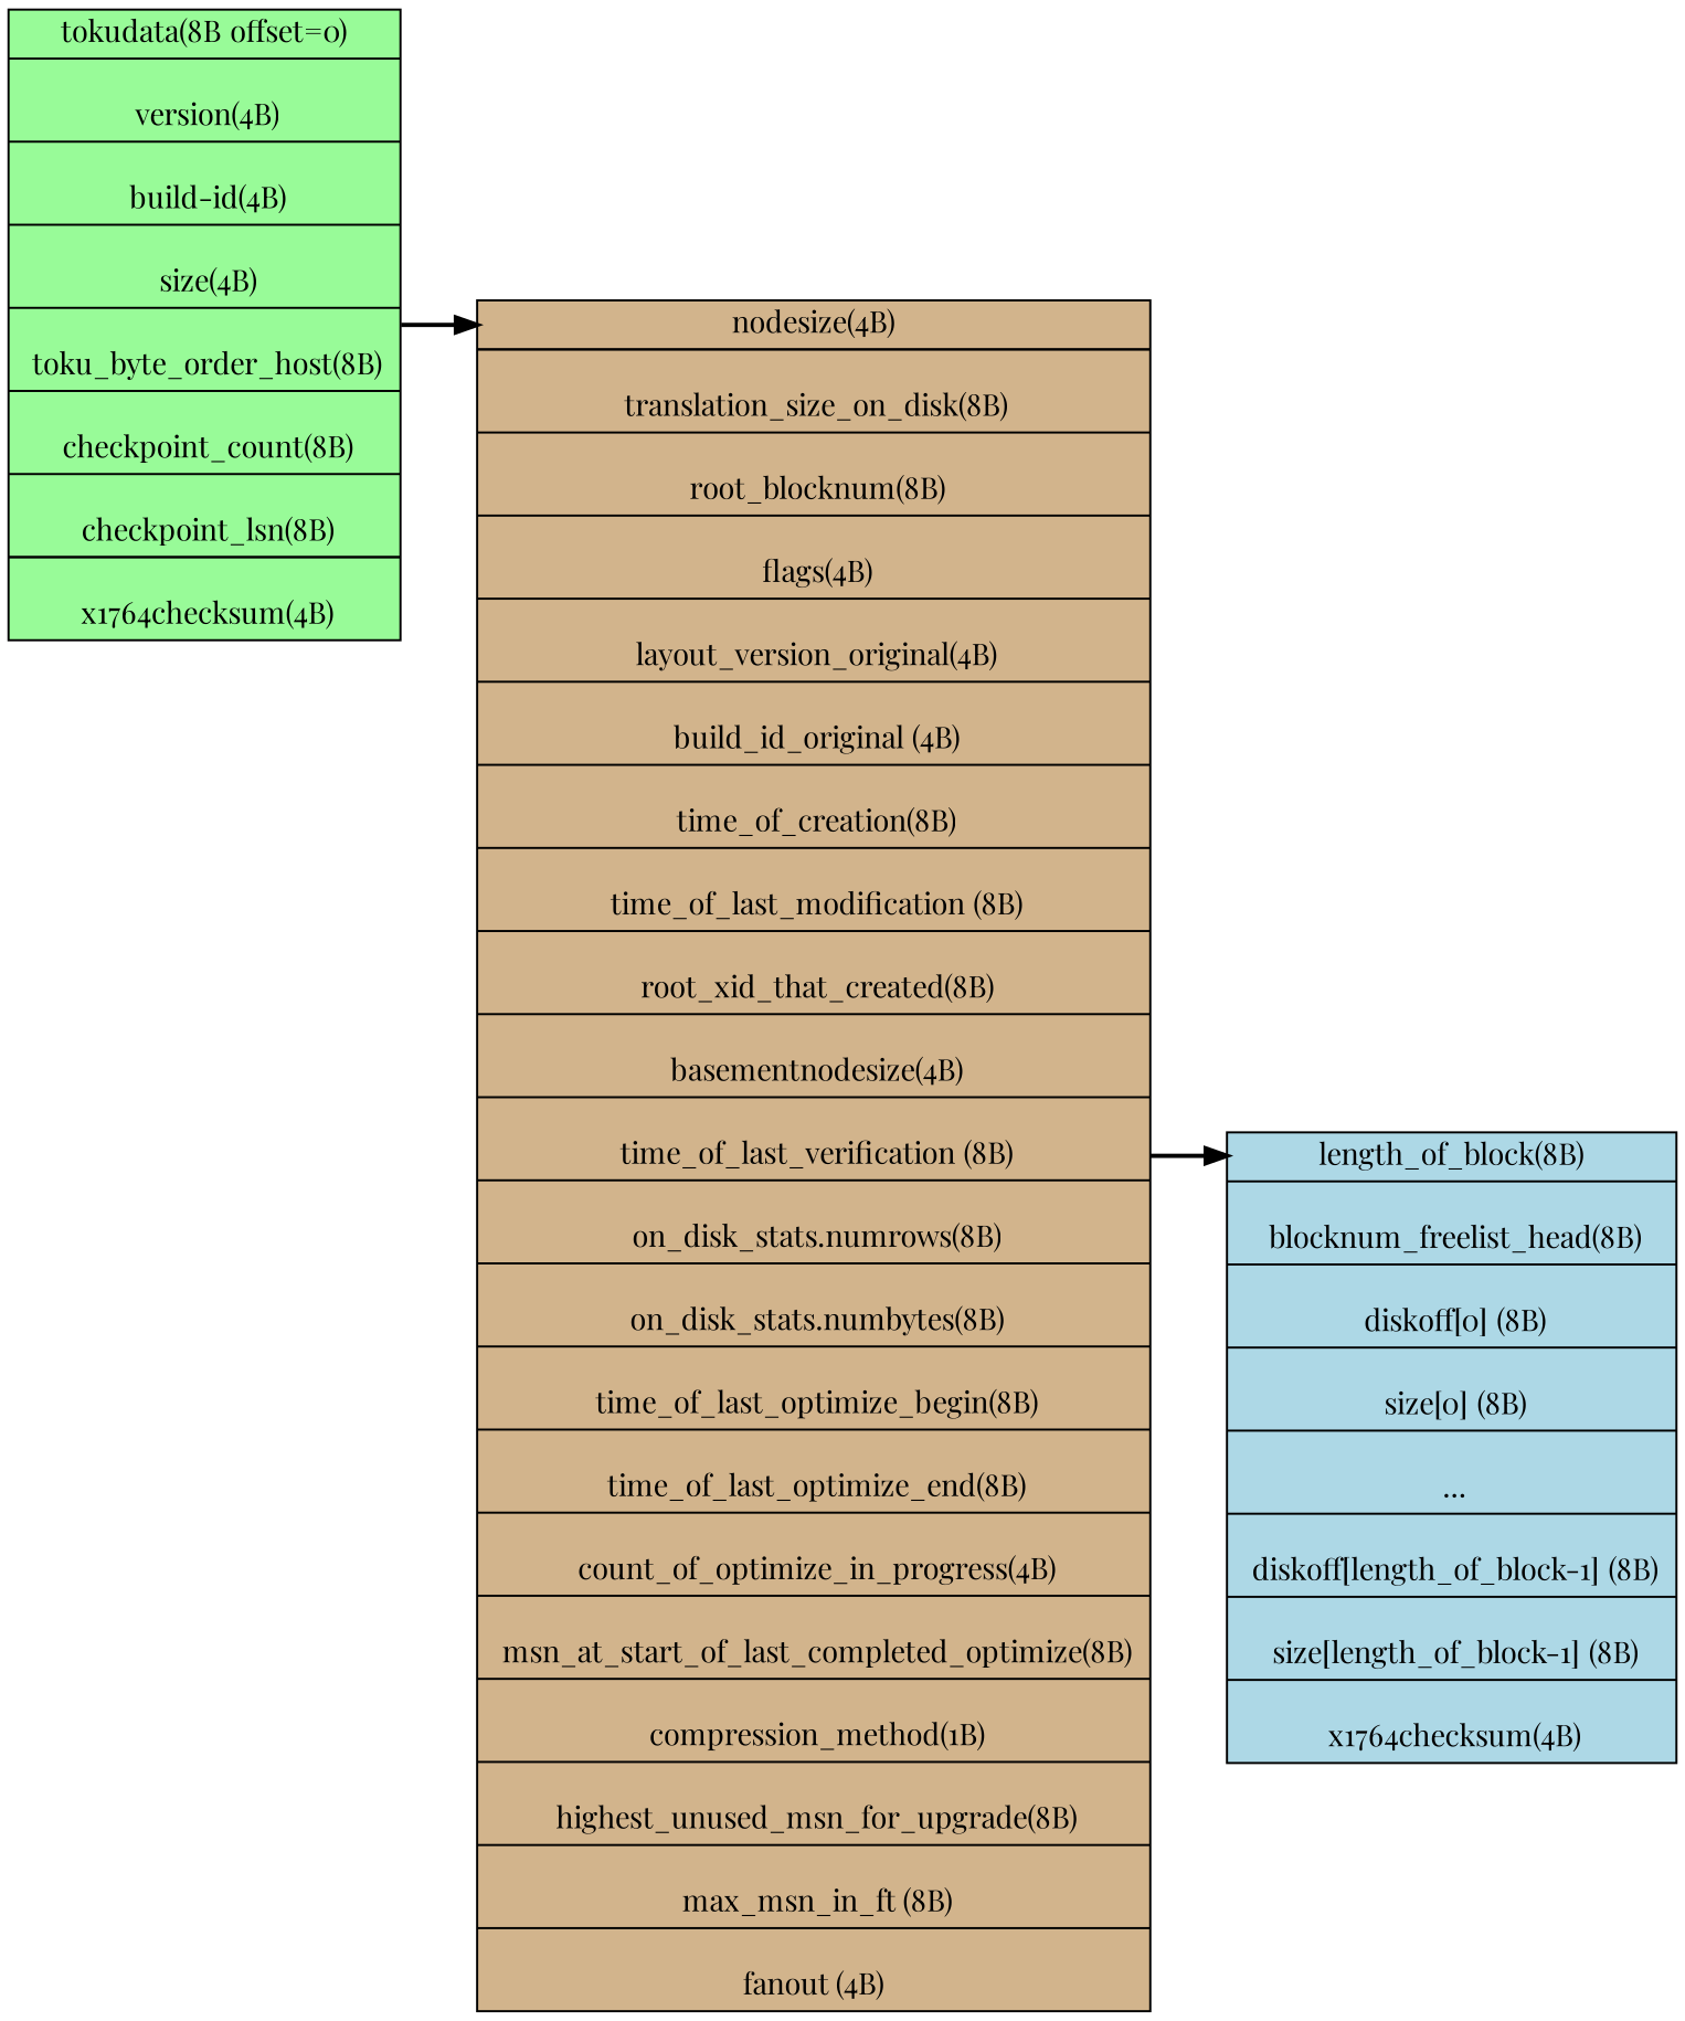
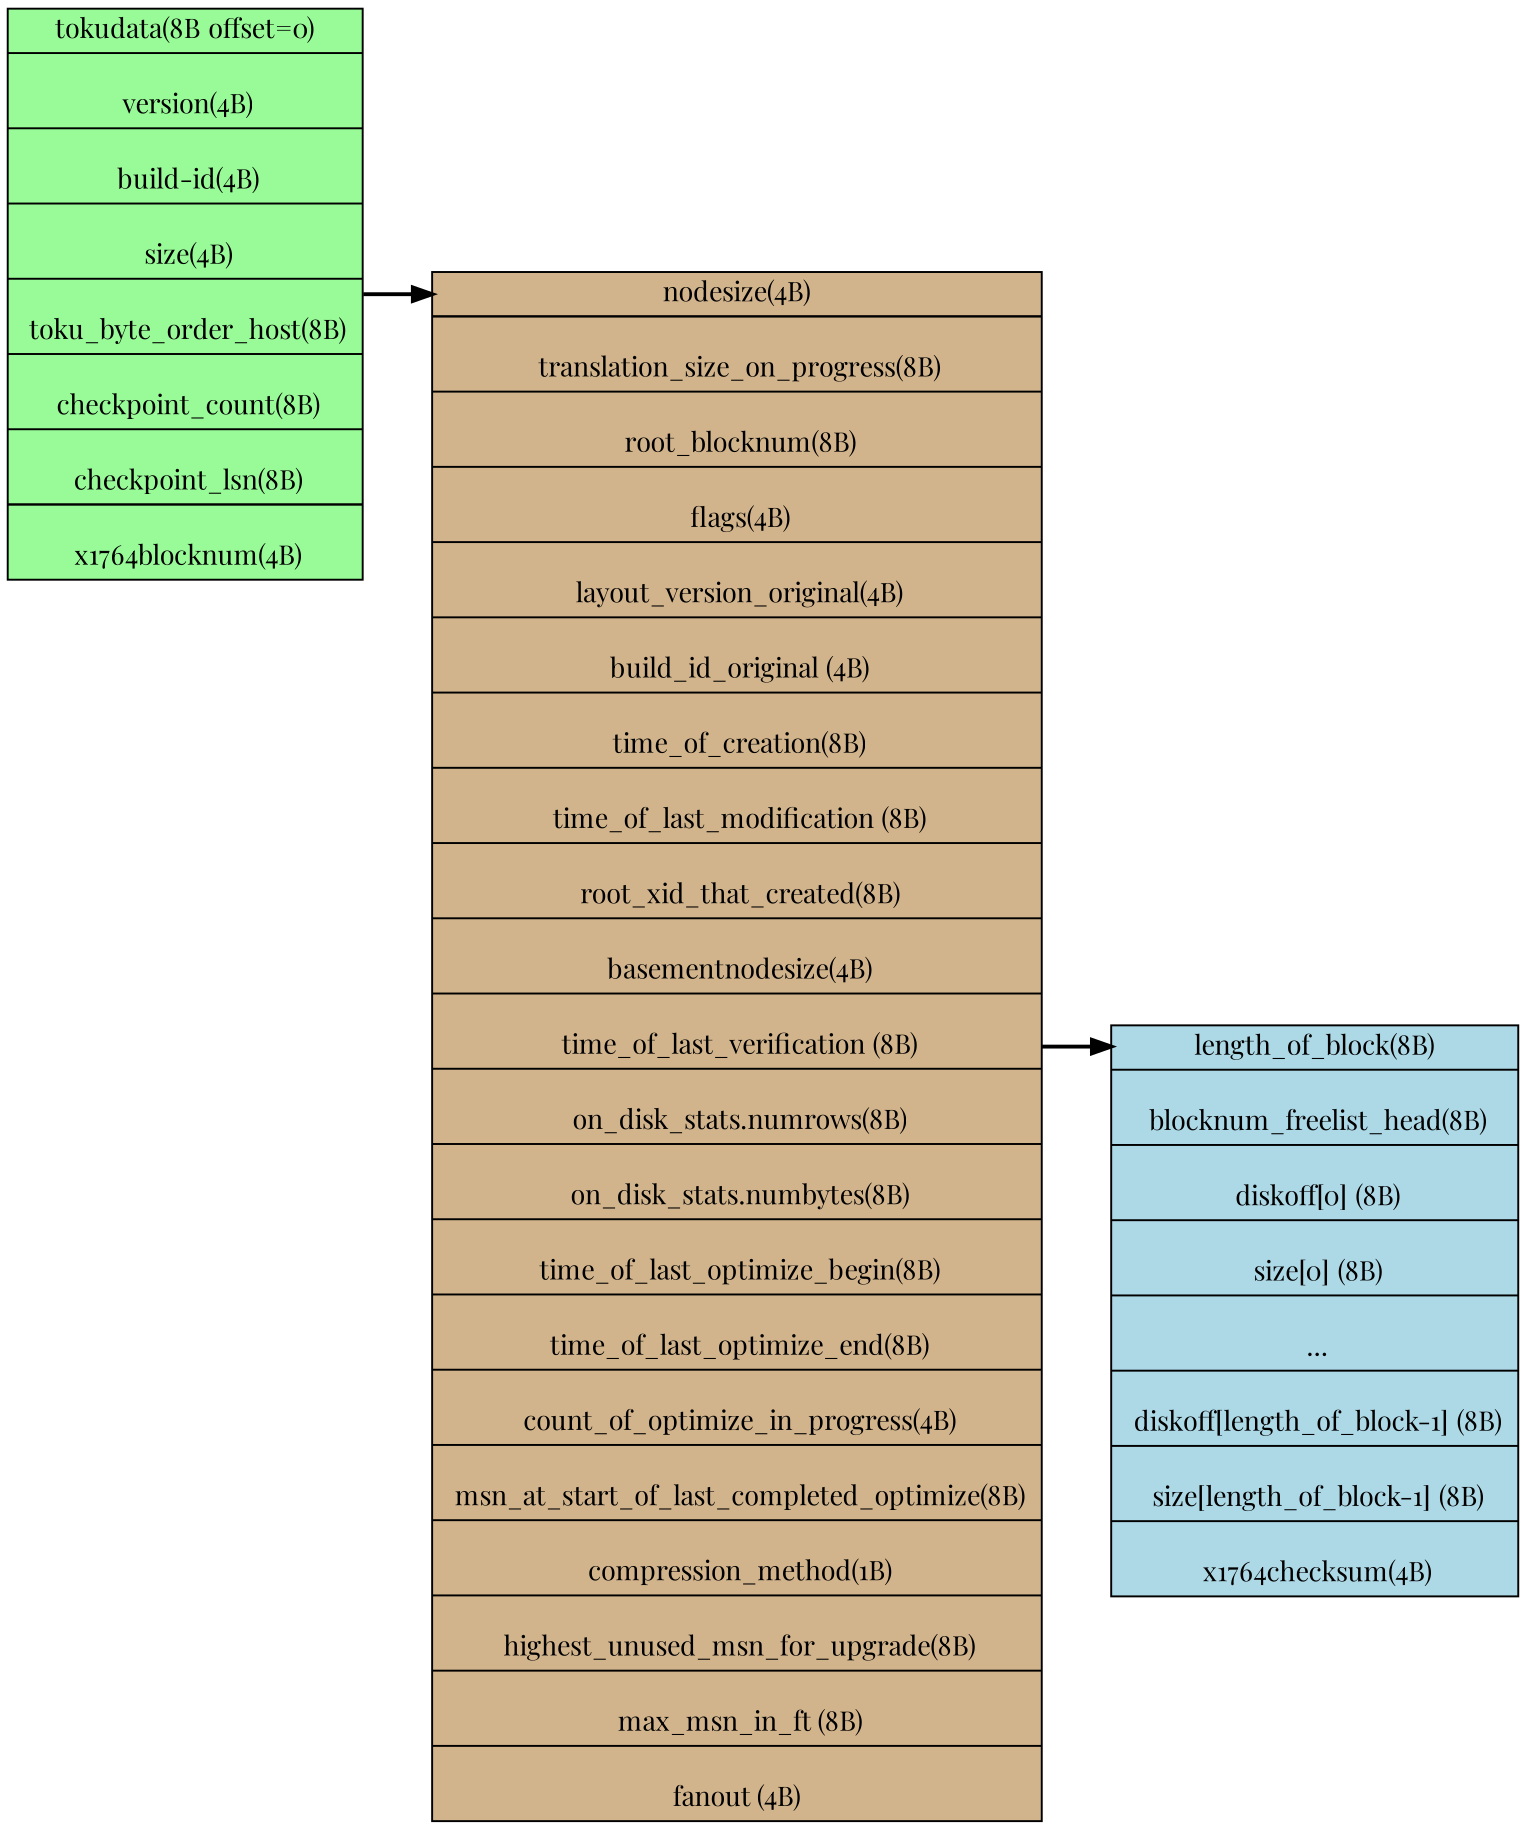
  digraph {
    fontname="Playfair Display"
    rankdir=LR
    node [fontname="Playfair Display" shape=record style=filled]
    edge [fontname="Playfair Display" headport=header style=bold]
-   n1 [fillcolor=palegreen label="tokudata(8B offset=0) | \n						   version(4B) | \n						   build-id(4B) | \n						   size(4B) |\n						   toku_byte_order_host(8B)|\n						   checkpoint_count(8B)|\n						   checkpoint_lsn(8B)|\n						   <data> ...|\n						   x1764checksum(4B)"]
-   n2 [fillcolor=tan label="<header> nodesize(4B) | \n	                 <trans_addr> translation_address_on_disk(8B) | \n	                 translation_size_on_disk(8B) | \n	                 root_blocknum(8B) | \n	                 flags(4B) | \n	                 layout_version_original(4B) | \n	                 build_id_original (4B) | \n	                 time_of_creation(8B) | \n	                 time_of_last_modification (8B) | \n	                 root_xid_that_created(8B) | \n	                 basementnodesize(4B) | \n	                 time_of_last_verification (8B) | \n	                 on_disk_stats.numrows(8B) | \n	                 on_disk_stats.numbytes(8B) | \n	                 time_of_last_optimize_begin(8B)|\n	                 time_of_last_optimize_end(8B) | \n	                 count_of_optimize_in_progress(4B) | \n	                 msn_at_start_of_last_completed_optimize(8B) | \n	                 compression_method(1B) | \n	                 highest_unused_msn_for_upgrade(8B) | \n	                 max_msn_in_ft (8B) | \n	                 fanout (4B) \n	                 "]
+   n1 [fillcolor=palegreen label="tokudata(8B offset=0) | \n						   version(4B) | \n						   build-id(4B) | \n						   size(4B) |\n						   toku_byte_order_host(8B)|\n						   checkpoint_count(8B)|\n						   checkpoint_lsn(8B)|\n						   <data> ...|\n						   x1764blocknum(4B)"]
+   n2 [fillcolor=tan label="<header> nodesize(4B) | \n	                 <trans_addr> translation_address_on_disk(8B) | \n	                 translation_size_on_progress(8B) | \n	                 root_blocknum(8B) | \n	                 flags(4B) | \n	                 layout_version_original(4B) | \n	                 build_id_original (4B) | \n	                 time_of_creation(8B) | \n	                 time_of_last_modification (8B) | \n	                 root_xid_that_created(8B) | \n	                 basementnodesize(4B) | \n	                 time_of_last_verification (8B) | \n	                 on_disk_stats.numrows(8B) | \n	                 on_disk_stats.numbytes(8B) | \n	                 time_of_last_optimize_begin(8B)|\n	                 time_of_last_optimize_end(8B) | \n	                 count_of_optimize_in_progress(4B) | \n	                 msn_at_start_of_last_completed_optimize(8B) | \n	                 compression_method(1B) | \n	                 highest_unused_msn_for_upgrade(8B) | \n	                 max_msn_in_ft (8B) | \n	                 fanout (4B) \n	                 "]
    n3 [fillcolor=lightblue label="<header> length_of_block(8B)|\n	                             blocknum_freelist_head(8B)|\n	                             diskoff[0] (8B) | \n	                             size[0] (8B)	|\n	                             ...|\n	                             diskoff[length_of_block-1] (8B) | \n	                             size[length_of_block-1] (8B) |\n	                             x1764checksum(4B) "]
    n1 -> n2 [tailport=data]
    n2 -> n3 [tailport=trans_addr]
  }
